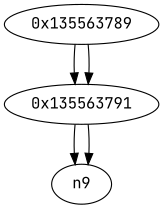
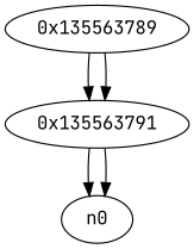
  digraph {
    fontname="JetBrains Mono"
    node [fontname="JetBrains Mono"]
    edge [fontname="JetBrains Mono"]
    n1 [label="0x135563789"]
    n2 [label="0x135563791"]
-   n0 [label=n9]
+   n0
    n1 -> n2
    n1 -> n2
    n2 -> n0
    n2 -> n0
  }
